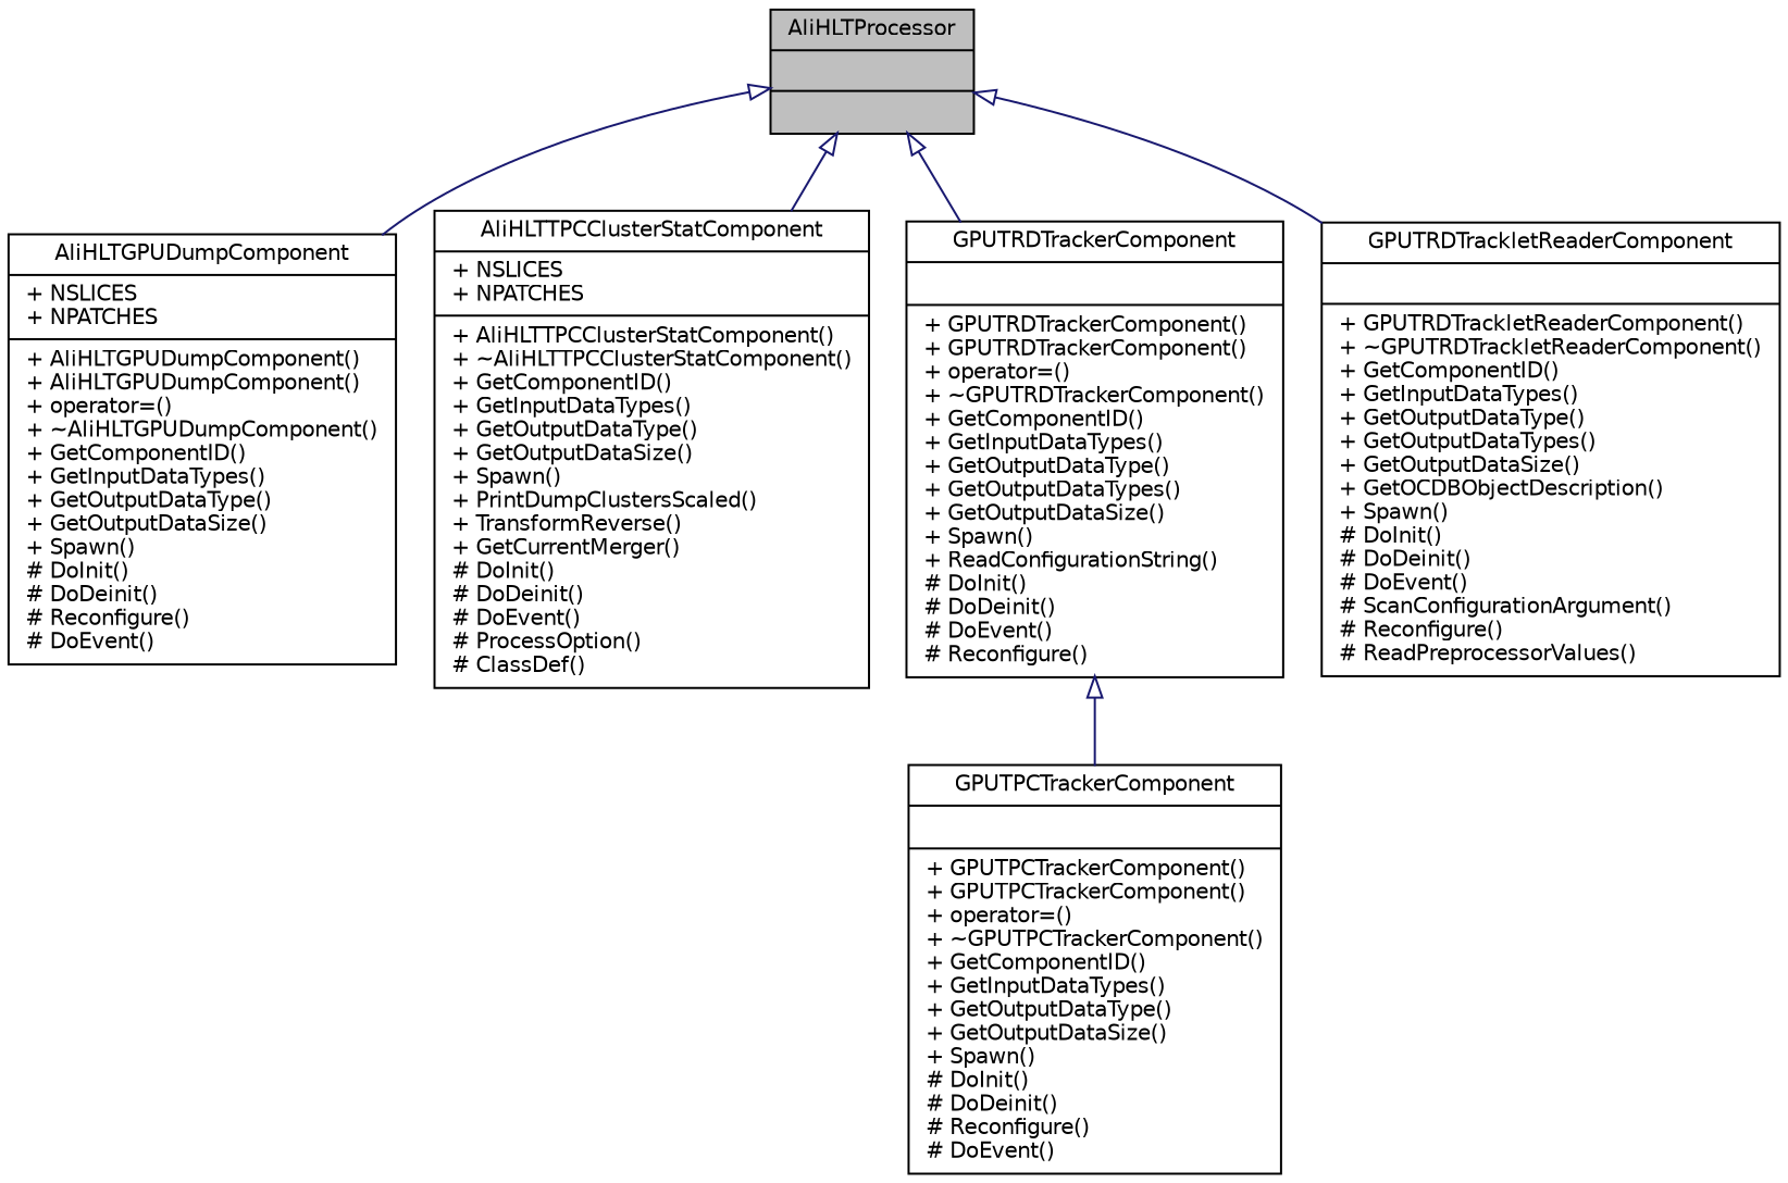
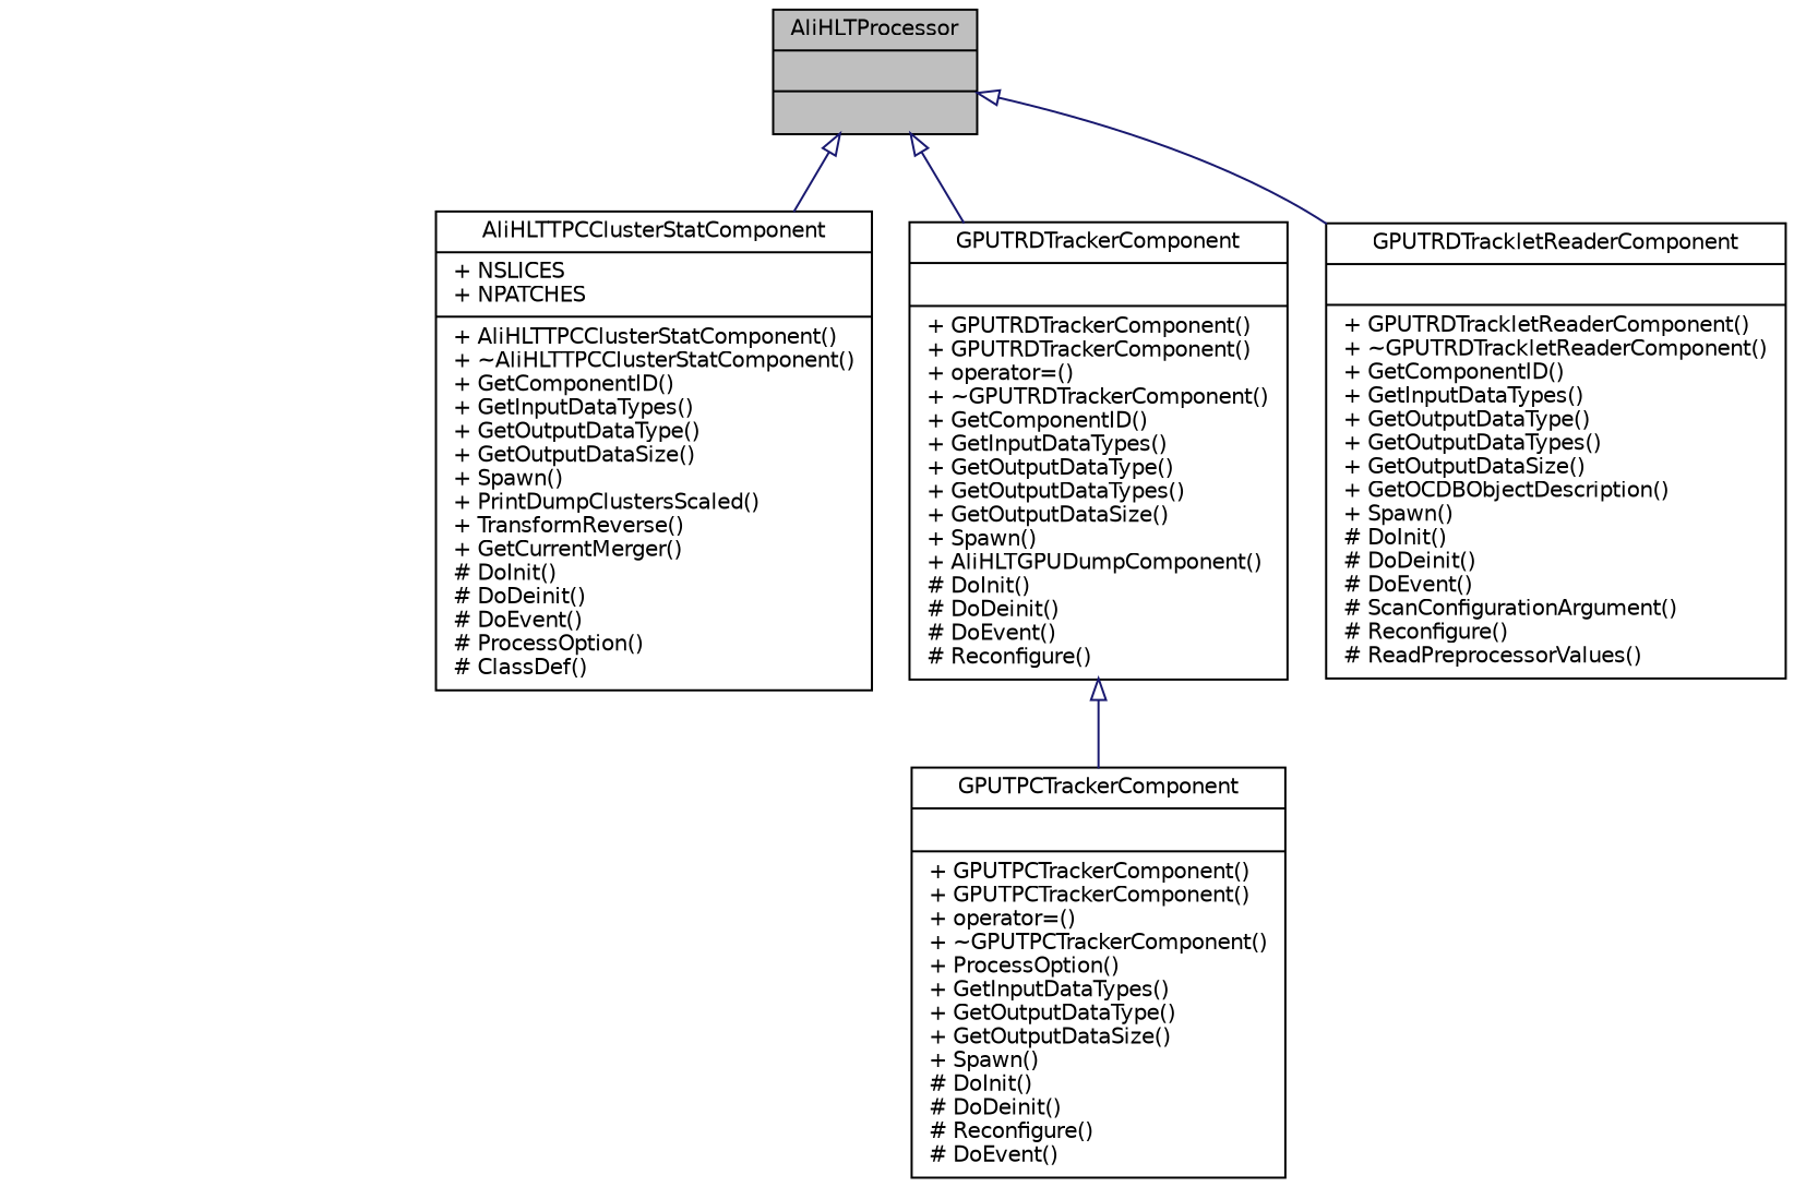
  digraph {
    node [color=black fontname=Helvetica fontsize=10 shape=record]
    edge [arrowtail=onormal color=midnightblue dir=back fontname=Helvetica fontsize=10 labelfontname=Helvetica labelfontsize=10 style=solid]
    n1 [fillcolor=grey75 fontcolor=black height=0.2 label="{AliHLTProcessor\n||}" style=filled width=0.4]
-   n2 [height=0.2 label="{AliHLTGPUDumpComponent\n|+ NSLICES\l+ NPATCHES\l|+ AliHLTGPUDumpComponent()\l+ AliHLTGPUDumpComponent()\l+ operator=()\l+ ~AliHLTGPUDumpComponent()\l+ GetComponentID()\l+ GetInputDataTypes()\l+ GetOutputDataType()\l+ GetOutputDataSize()\l+ Spawn()\l# DoInit()\l# DoDeinit()\l# Reconfigure()\l# DoEvent()\l}" width=0.4]
    n3 [height=0.2 label="{AliHLTTPCClusterStatComponent\n|+ NSLICES\l+ NPATCHES\l|+ AliHLTTPCClusterStatComponent()\l+ ~AliHLTTPCClusterStatComponent()\l+ GetComponentID()\l+ GetInputDataTypes()\l+ GetOutputDataType()\l+ GetOutputDataSize()\l+ Spawn()\l+ PrintDumpClustersScaled()\l+ TransformReverse()\l+ GetCurrentMerger()\l# DoInit()\l# DoDeinit()\l# DoEvent()\l# ProcessOption()\l# ClassDef()\l}" width=0.4]
-   n4 [height=0.2 label="{GPUTRDTrackerComponent\n||+ GPUTRDTrackerComponent()\l+ GPUTRDTrackerComponent()\l+ operator=()\l+ ~GPUTRDTrackerComponent()\l+ GetComponentID()\l+ GetInputDataTypes()\l+ GetOutputDataType()\l+ GetOutputDataTypes()\l+ GetOutputDataSize()\l+ Spawn()\l+ ReadConfigurationString()\l# DoInit()\l# DoDeinit()\l# DoEvent()\l# Reconfigure()\l}" width=0.4]
+   n4 [height=0.2 label="{GPUTRDTrackerComponent\n||+ GPUTRDTrackerComponent()\l+ GPUTRDTrackerComponent()\l+ operator=()\l+ ~GPUTRDTrackerComponent()\l+ GetComponentID()\l+ GetInputDataTypes()\l+ GetOutputDataType()\l+ GetOutputDataTypes()\l+ GetOutputDataSize()\l+ Spawn()\l+ AliHLTGPUDumpComponent()\l# DoInit()\l# DoDeinit()\l# DoEvent()\l# Reconfigure()\l}" width=0.4]
    n5 [height=0.2 label="{GPUTRDTrackletReaderComponent\n||+ GPUTRDTrackletReaderComponent()\l+ ~GPUTRDTrackletReaderComponent()\l+ GetComponentID()\l+ GetInputDataTypes()\l+ GetOutputDataType()\l+ GetOutputDataTypes()\l+ GetOutputDataSize()\l+ GetOCDBObjectDescription()\l+ Spawn()\l# DoInit()\l# DoDeinit()\l# DoEvent()\l# ScanConfigurationArgument()\l# Reconfigure()\l# ReadPreprocessorValues()\l}" width=0.4]
-   n6 [height=0.2 label="{GPUTPCTrackerComponent\n||+ GPUTPCTrackerComponent()\l+ GPUTPCTrackerComponent()\l+ operator=()\l+ ~GPUTPCTrackerComponent()\l+ GetComponentID()\l+ GetInputDataTypes()\l+ GetOutputDataType()\l+ GetOutputDataSize()\l+ Spawn()\l# DoInit()\l# DoDeinit()\l# Reconfigure()\l# DoEvent()\l}" width=0.4]
-   n1 -> n2
+   n6 [height=0.2 label="{GPUTPCTrackerComponent\n||+ GPUTPCTrackerComponent()\l+ GPUTPCTrackerComponent()\l+ operator=()\l+ ~GPUTPCTrackerComponent()\l+ ProcessOption()\l+ GetInputDataTypes()\l+ GetOutputDataType()\l+ GetOutputDataSize()\l+ Spawn()\l# DoInit()\l# DoDeinit()\l# Reconfigure()\l# DoEvent()\l}" width=0.4]
    n1 -> n3
    n1 -> n4
    n1 -> n5
    n4 -> n6
  }
